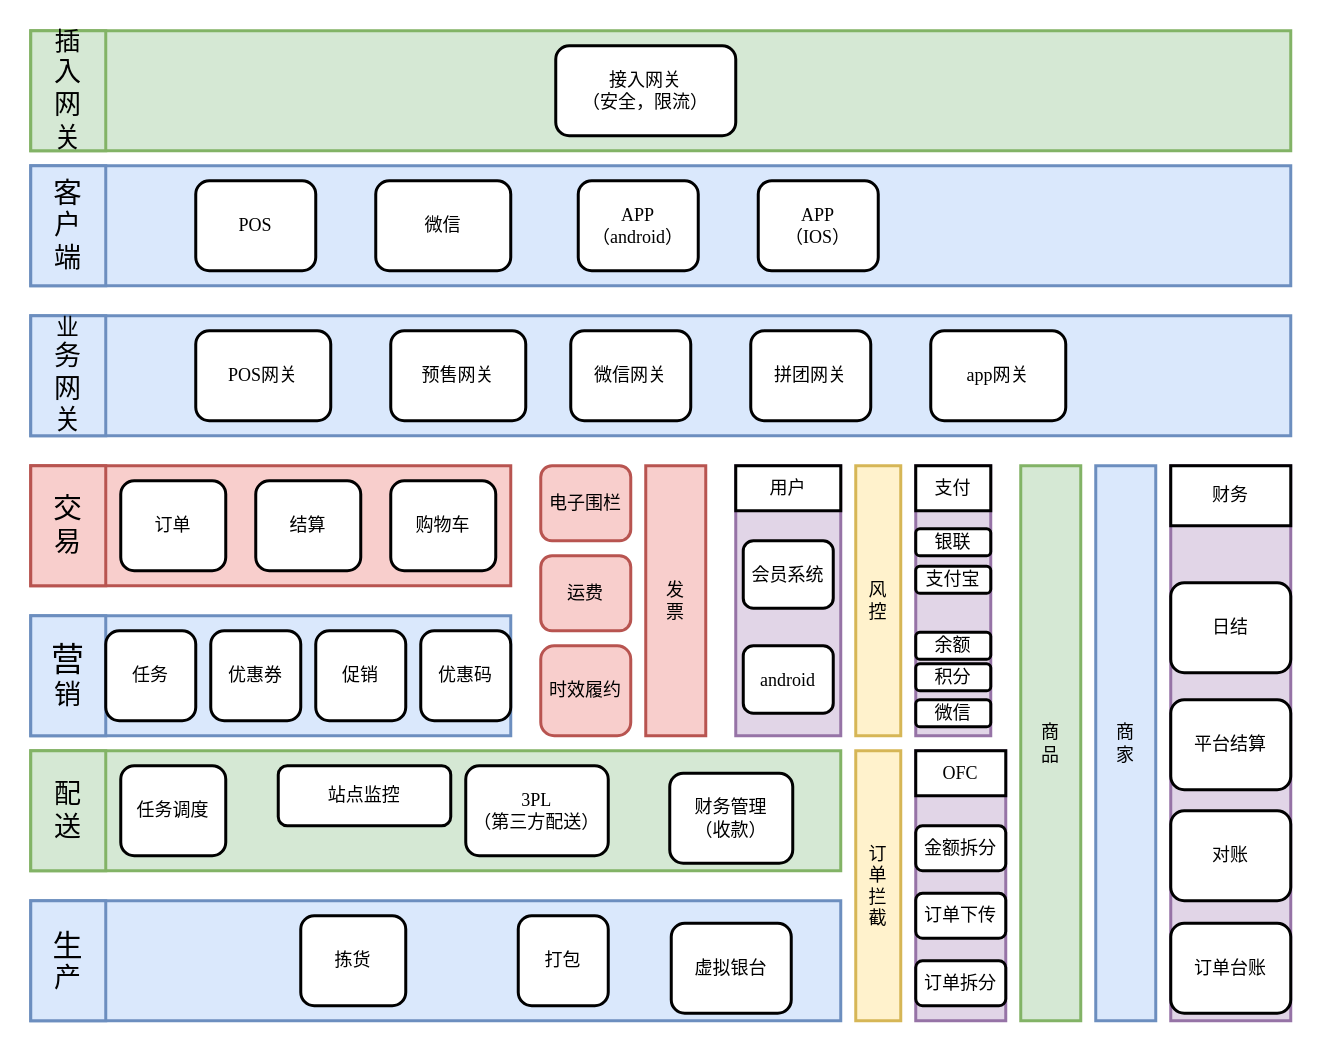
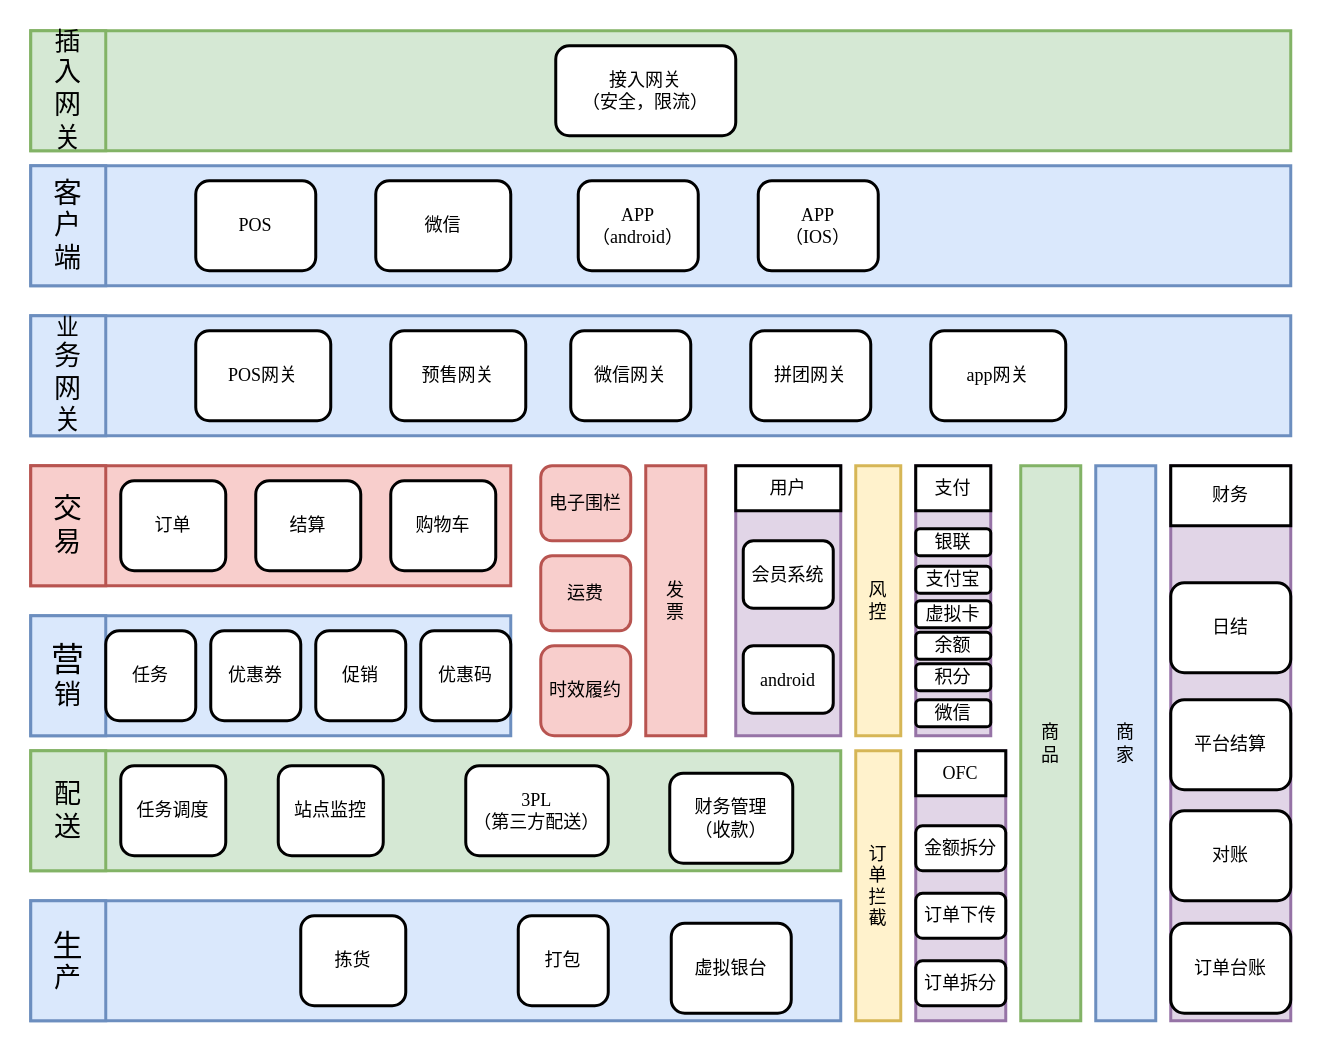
  <mxCell id="0" />
  <mxCell id="1" parent="0" />
  <mxCell id="2" value="" style="rounded=0;whiteSpace=wrap;html=1;strokeWidth=2;fillColor=#dae8fc;strokeColor=#6c8ebf;fontFamily=Comic Sans MS;" vertex="1" parent="1"><mxGeometry x="20" y="110" width="840" height="80" as="geometry" /></mxCell>
  <mxCell id="3" value="&lt;font style=&quot;font-size: 19px&quot;&gt;客&lt;/font&gt;&lt;div&gt;&lt;font size=&quot;4&quot;&gt;户&lt;/font&gt;&lt;/div&gt;&lt;div&gt;&lt;font size=&quot;4&quot;&gt;端&lt;/font&gt;&lt;/div&gt;" style="rounded=0;whiteSpace=wrap;html=1;strokeWidth=2;fillColor=#dae8fc;strokeColor=#6c8ebf;fontFamily=Comic Sans MS;" vertex="1" parent="1"><mxGeometry x="20" y="110" width="50" height="80" as="geometry" /></mxCell>
  <mxCell id="4" value="POS" style="rounded=1;whiteSpace=wrap;html=1;strokeWidth=2;fontFamily=Comic Sans MS;" vertex="1" parent="1"><mxGeometry x="130" y="120" width="80" height="60" as="geometry" /></mxCell>
  <mxCell id="5" value="微信" style="rounded=1;whiteSpace=wrap;html=1;strokeWidth=2;fontFamily=Comic Sans MS;" vertex="1" parent="1"><mxGeometry x="250" y="120" width="90" height="60" as="geometry" /></mxCell>
  <mxCell id="6" value="APP&lt;div&gt;（android）&lt;/div&gt;" style="rounded=1;whiteSpace=wrap;html=1;strokeWidth=2;fontFamily=Comic Sans MS;" vertex="1" parent="1"><mxGeometry x="385" y="120" width="80" height="60" as="geometry" /></mxCell>
  <mxCell id="7" value="APP&lt;div&gt;（IOS）&lt;/div&gt;" style="rounded=1;whiteSpace=wrap;html=1;strokeWidth=2;fontFamily=Comic Sans MS;" vertex="1" parent="1"><mxGeometry x="505" y="120" width="80" height="60" as="geometry" /></mxCell>
  <mxCell id="8" value="" style="rounded=0;whiteSpace=wrap;html=1;strokeWidth=2;fillColor=#dae8fc;strokeColor=#6c8ebf;fontFamily=Comic Sans MS;" vertex="1" parent="1"><mxGeometry x="20" y="210" width="840" height="80" as="geometry" /></mxCell>
  <mxCell id="9" value="&lt;font style=&quot;font-size: 15px&quot;&gt;业&lt;/font&gt;&lt;div&gt;&lt;font size=&quot;4&quot;&gt;务&lt;/font&gt;&lt;/div&gt;&lt;div&gt;&lt;font size=&quot;4&quot;&gt;网&lt;/font&gt;&lt;/div&gt;&lt;div&gt;&lt;font size=&quot;4&quot;&gt;关&lt;/font&gt;&lt;/div&gt;" style="rounded=0;whiteSpace=wrap;html=1;strokeWidth=2;fillColor=#dae8fc;strokeColor=#6c8ebf;fontFamily=Comic Sans MS;" vertex="1" parent="1"><mxGeometry x="20" y="210" width="50" height="80" as="geometry" /></mxCell>
  <mxCell id="10" value="POS网关" style="rounded=1;whiteSpace=wrap;html=1;strokeWidth=2;fontFamily=Comic Sans MS;" vertex="1" parent="1"><mxGeometry x="130" y="220" width="90" height="60" as="geometry" /></mxCell>
  <mxCell id="11" value="预售网关" style="rounded=1;whiteSpace=wrap;html=1;strokeWidth=2;fontFamily=Comic Sans MS;" vertex="1" parent="1"><mxGeometry x="260" y="220" width="90" height="60" as="geometry" /></mxCell>
  <mxCell id="12" value="微信网关" style="rounded=1;whiteSpace=wrap;html=1;strokeWidth=2;fontFamily=Comic Sans MS;" vertex="1" parent="1"><mxGeometry x="380" y="220" width="80" height="60" as="geometry" /></mxCell>
  <mxCell id="13" value="拼团网关" style="rounded=1;whiteSpace=wrap;html=1;strokeWidth=2;fontFamily=Comic Sans MS;" vertex="1" parent="1"><mxGeometry x="500" y="220" width="80" height="60" as="geometry" /></mxCell>
  <mxCell id="14" value="app网关" style="rounded=1;whiteSpace=wrap;html=1;strokeWidth=2;fontFamily=Comic Sans MS;" vertex="1" parent="1"><mxGeometry x="620" y="220" width="90" height="60" as="geometry" /></mxCell>
  <mxCell id="15" value="" style="rounded=0;whiteSpace=wrap;html=1;strokeWidth=2;fillColor=#f8cecc;strokeColor=#b85450;fontFamily=Comic Sans MS;" vertex="1" parent="1"><mxGeometry x="20" y="310" width="320" height="80" as="geometry" /></mxCell>
  <mxCell id="16" value="&lt;font style=&quot;font-size: 19px&quot;&gt;交&lt;/font&gt;&lt;div&gt;&lt;font size=&quot;4&quot;&gt;易&lt;/font&gt;&lt;/div&gt;" style="rounded=0;whiteSpace=wrap;html=1;strokeWidth=2;fillColor=#f8cecc;strokeColor=#b85450;fontFamily=Comic Sans MS;" vertex="1" parent="1"><mxGeometry x="20" y="310" width="50" height="80" as="geometry" /></mxCell>
  <mxCell id="17" value="订单" style="rounded=1;whiteSpace=wrap;html=1;strokeWidth=2;fontFamily=Comic Sans MS;" vertex="1" parent="1"><mxGeometry x="80" y="320" width="70" height="60" as="geometry" /></mxCell>
  <mxCell id="18" value="结算" style="rounded=1;whiteSpace=wrap;html=1;strokeWidth=2;fontFamily=Comic Sans MS;" vertex="1" parent="1"><mxGeometry x="170" y="320" width="70" height="60" as="geometry" /></mxCell>
  <mxCell id="19" value="购物车" style="rounded=1;whiteSpace=wrap;html=1;strokeWidth=2;fontFamily=Comic Sans MS;" vertex="1" parent="1"><mxGeometry x="260" y="320" width="70" height="60" as="geometry" /></mxCell>
  <mxCell id="20" value="" style="rounded=0;whiteSpace=wrap;html=1;strokeWidth=2;fillColor=#dae8fc;strokeColor=#6c8ebf;fontFamily=Comic Sans MS;" vertex="1" parent="1"><mxGeometry x="20" y="410" width="320" height="80" as="geometry" /></mxCell>
  <mxCell id="21" value="&lt;font style=&quot;font-size: 22px&quot;&gt;营&lt;/font&gt;&lt;div&gt;&lt;font size=&quot;4&quot;&gt;销&lt;/font&gt;&lt;/div&gt;" style="rounded=0;whiteSpace=wrap;html=1;strokeWidth=2;fillColor=#dae8fc;strokeColor=#6c8ebf;fontFamily=Comic Sans MS;" vertex="1" parent="1"><mxGeometry x="20" y="410" width="50" height="80" as="geometry" /></mxCell>
  <mxCell id="22" value="任务" style="rounded=1;whiteSpace=wrap;html=1;strokeWidth=2;fontFamily=Comic Sans MS;" vertex="1" parent="1"><mxGeometry x="70" y="420" width="60" height="60" as="geometry" /></mxCell>
  <mxCell id="23" value="优惠券" style="rounded=1;whiteSpace=wrap;html=1;strokeWidth=2;fontFamily=Comic Sans MS;" vertex="1" parent="1"><mxGeometry x="140" y="420" width="60" height="60" as="geometry" /></mxCell>
  <mxCell id="24" value="促销" style="rounded=1;whiteSpace=wrap;html=1;strokeWidth=2;fontFamily=Comic Sans MS;" vertex="1" parent="1"><mxGeometry x="210" y="420" width="60" height="60" as="geometry" /></mxCell>
  <mxCell id="25" value="优惠码" style="rounded=1;whiteSpace=wrap;html=1;strokeWidth=2;fontFamily=Comic Sans MS;" vertex="1" parent="1"><mxGeometry x="280" y="420" width="60" height="60" as="geometry" /></mxCell>
  <mxCell id="26" value="电子围栏" style="rounded=1;whiteSpace=wrap;html=1;strokeWidth=2;fillColor=#f8cecc;strokeColor=#b85450;fontFamily=Comic Sans MS;" vertex="1" parent="1"><mxGeometry x="360" y="310" width="60" height="50" as="geometry" /></mxCell>
  <mxCell id="27" value="运费" style="rounded=1;whiteSpace=wrap;html=1;strokeWidth=2;fillColor=#f8cecc;strokeColor=#b85450;fontFamily=Comic Sans MS;" vertex="1" parent="1"><mxGeometry x="360" y="370" width="60" height="50" as="geometry" /></mxCell>
  <mxCell id="28" value="时效履约" style="rounded=1;whiteSpace=wrap;html=1;strokeWidth=2;fillColor=#f8cecc;strokeColor=#b85450;direction=south;fontFamily=Comic Sans MS;" vertex="1" parent="1"><mxGeometry x="360" y="430" width="60" height="60" as="geometry" /></mxCell>
  <mxCell id="29" value="发&lt;div&gt;票&lt;/div&gt;" style="rounded=0;whiteSpace=wrap;html=1;strokeWidth=2;fillColor=#f8cecc;strokeColor=#b85450;fontFamily=Comic Sans MS;" vertex="1" parent="1"><mxGeometry x="430" y="310" width="40" height="180" as="geometry" /></mxCell>
  <mxCell id="30" value="" style="rounded=0;whiteSpace=wrap;html=1;strokeWidth=2;fillColor=#e1d5e7;strokeColor=#9673a6;fontFamily=Comic Sans MS;" vertex="1" parent="1"><mxGeometry x="490" y="310" width="70" height="180" as="geometry" /></mxCell>
  <mxCell id="31" value="用户" style="rounded=0;whiteSpace=wrap;html=1;strokeWidth=2;fontFamily=Comic Sans MS;" vertex="1" parent="1"><mxGeometry x="490" y="310" width="70" height="30" as="geometry" /></mxCell>
  <mxCell id="32" value="会员系统" style="rounded=1;whiteSpace=wrap;html=1;strokeWidth=2;fontFamily=Comic Sans MS;" vertex="1" parent="1"><mxGeometry x="495" y="360" width="60" height="45" as="geometry" /></mxCell>
  <mxCell id="33" value="android" style="rounded=1;whiteSpace=wrap;html=1;strokeWidth=2;fontFamily=Comic Sans MS;" vertex="1" parent="1"><mxGeometry x="495" y="430" width="60" height="45" as="geometry" /></mxCell>
  <mxCell id="34" value="风&lt;div&gt;控&lt;/div&gt;" style="rounded=0;whiteSpace=wrap;html=1;strokeWidth=2;fillColor=#fff2cc;strokeColor=#d6b656;fontFamily=Comic Sans MS;" vertex="1" parent="1"><mxGeometry x="570" y="310" width="30" height="180" as="geometry" /></mxCell>
  <mxCell id="35" value="" style="rounded=0;whiteSpace=wrap;html=1;strokeWidth=2;fillColor=#e1d5e7;strokeColor=#9673a6;fontFamily=Comic Sans MS;" vertex="1" parent="1"><mxGeometry x="610" y="310" width="50" height="180" as="geometry" /></mxCell>
  <mxCell id="36" value="支付" style="rounded=0;whiteSpace=wrap;html=1;strokeWidth=2;fontFamily=Comic Sans MS;" vertex="1" parent="1"><mxGeometry x="610" y="310" width="50" height="30" as="geometry" /></mxCell>
  <mxCell id="37" value="银联" style="rounded=1;whiteSpace=wrap;html=1;strokeWidth=2;fontFamily=Comic Sans MS;" vertex="1" parent="1"><mxGeometry x="610" y="352" width="50" height="18" as="geometry" /></mxCell>
  <mxCell id="38" value="微信" style="rounded=1;whiteSpace=wrap;html=1;strokeWidth=2;fontFamily=Comic Sans MS;" vertex="1" parent="1"><mxGeometry x="610" y="466" width="50" height="18" as="geometry" /></mxCell>
  <mxCell id="39" value="支付宝" style="rounded=1;whiteSpace=wrap;html=1;strokeWidth=2;fontFamily=Comic Sans MS;" vertex="1" parent="1"><mxGeometry x="610" y="377" width="50" height="18" as="geometry" /></mxCell>
+ <mxCell id="40" value="虚拟卡" style="rounded=1;whiteSpace=wrap;html=1;strokeWidth=2;fontFamily=Comic Sans MS;" vertex="1" parent="1"><mxGeometry x="610" y="400" width="50" height="18" as="geometry" /></mxCell>
  <mxCell id="41" value="积分" style="rounded=1;whiteSpace=wrap;html=1;strokeWidth=2;fontFamily=Comic Sans MS;" vertex="1" parent="1"><mxGeometry x="610" y="442" width="50" height="18" as="geometry" /></mxCell>
  <mxCell id="42" value="余额" style="rounded=1;whiteSpace=wrap;html=1;strokeWidth=2;fontFamily=Comic Sans MS;" vertex="1" parent="1"><mxGeometry x="610" y="421" width="50" height="18" as="geometry" /></mxCell>
  <mxCell id="43" value="" style="rounded=0;whiteSpace=wrap;html=1;strokeWidth=2;fillColor=#dae8fc;strokeColor=#6c8ebf;fontFamily=Comic Sans MS;" vertex="1" parent="1"><mxGeometry x="20" y="600" width="540" height="80" as="geometry" /></mxCell>
  <mxCell id="44" value="" style="rounded=0;whiteSpace=wrap;html=1;strokeWidth=2;fillColor=#d5e8d4;strokeColor=#82b366;fontFamily=Comic Sans MS;" vertex="1" parent="1"><mxGeometry x="20" y="500" width="540" height="80" as="geometry" /></mxCell>
  <mxCell id="45" value="&lt;font style=&quot;font-size: 20px&quot;&gt;生&lt;/font&gt;&lt;div&gt;&lt;font size=&quot;4&quot;&gt;产&lt;/font&gt;&lt;/div&gt;" style="rounded=0;whiteSpace=wrap;html=1;strokeWidth=2;fillColor=#dae8fc;strokeColor=#6c8ebf;fontFamily=Comic Sans MS;" vertex="1" parent="1"><mxGeometry x="20" y="600" width="50" height="80" as="geometry" /></mxCell>
  <mxCell id="46" value="&lt;font style=&quot;font-size: 18px&quot;&gt;配&lt;/font&gt;&lt;div&gt;&lt;font size=&quot;4&quot;&gt;送&lt;/font&gt;&lt;/div&gt;" style="rounded=0;whiteSpace=wrap;html=1;strokeWidth=2;fillColor=#d5e8d4;strokeColor=#82b366;fontFamily=Comic Sans MS;" vertex="1" parent="1"><mxGeometry x="20" y="500" width="50" height="80" as="geometry" /></mxCell>
  <mxCell id="47" value="拣货" style="rounded=1;whiteSpace=wrap;html=1;strokeWidth=2;fontFamily=Comic Sans MS;" vertex="1" parent="1"><mxGeometry x="200" y="610" width="70" height="60" as="geometry" /></mxCell>
  <mxCell id="48" value="打包" style="rounded=1;whiteSpace=wrap;html=1;strokeWidth=2;fontFamily=Comic Sans MS;" vertex="1" parent="1"><mxGeometry x="345" y="610" width="60" height="60" as="geometry" /></mxCell>
  <mxCell id="49" value="虚拟银台" style="rounded=1;whiteSpace=wrap;html=1;strokeWidth=2;fontFamily=Comic Sans MS;" vertex="1" parent="1"><mxGeometry x="447" y="615" width="80" height="60" as="geometry" /></mxCell>
  <mxCell id="50" value="任务调度" style="rounded=1;whiteSpace=wrap;html=1;strokeWidth=2;fontFamily=Comic Sans MS;" vertex="1" parent="1"><mxGeometry x="80" y="510" width="70" height="60" as="geometry" /></mxCell>
- <mxCell id="51" value="站点监控" style="rounded=1;whiteSpace=wrap;html=1;strokeWidth=2;fontFamily=Comic Sans MS;" vertex="1" parent="1"><mxGeometry x="185" y="510" width="115" height="40" as="geometry" /></mxCell>
+ <mxCell id="51" value="站点监控" style="rounded=1;whiteSpace=wrap;html=1;strokeWidth=2;fontFamily=Comic Sans MS;" vertex="1" parent="1"><mxGeometry x="185" y="510" width="70" height="60" as="geometry" /></mxCell>
  <mxCell id="52" value="3PL&lt;div&gt;（第三方配送）&lt;/div&gt;" style="rounded=1;whiteSpace=wrap;html=1;strokeWidth=2;fontFamily=Comic Sans MS;" vertex="1" parent="1"><mxGeometry x="310" y="510" width="95" height="60" as="geometry" /></mxCell>
  <mxCell id="53" value="财务管理&lt;div&gt;（收款）&lt;/div&gt;" style="rounded=1;whiteSpace=wrap;html=1;strokeWidth=2;fontFamily=Comic Sans MS;" vertex="1" parent="1"><mxGeometry x="446" y="515" width="82" height="60" as="geometry" /></mxCell>
  <mxCell id="54" value="订&lt;div&gt;单&lt;/div&gt;&lt;div&gt;拦&lt;/div&gt;&lt;div&gt;截&lt;/div&gt;" style="rounded=0;whiteSpace=wrap;html=1;strokeWidth=2;fillColor=#fff2cc;strokeColor=#d6b656;fontFamily=Comic Sans MS;" vertex="1" parent="1"><mxGeometry x="570" y="500" width="30" height="180" as="geometry" /></mxCell>
  <mxCell id="55" value="" style="rounded=0;whiteSpace=wrap;html=1;strokeWidth=2;fillColor=#e1d5e7;strokeColor=#9673a6;fontFamily=Comic Sans MS;" vertex="1" parent="1"><mxGeometry x="610" y="500" width="60" height="180" as="geometry" /></mxCell>
  <mxCell id="56" value="OFC" style="rounded=0;whiteSpace=wrap;html=1;strokeWidth=2;fontFamily=Comic Sans MS;" vertex="1" parent="1"><mxGeometry x="610" y="500" width="60" height="30" as="geometry" /></mxCell>
  <mxCell id="57" value="金额拆分" style="rounded=1;whiteSpace=wrap;html=1;strokeWidth=2;fontFamily=Comic Sans MS;" vertex="1" parent="1"><mxGeometry x="610" y="550" width="60" height="30" as="geometry" /></mxCell>
  <mxCell id="58" value="订单下传" style="rounded=1;whiteSpace=wrap;html=1;strokeWidth=2;fontFamily=Comic Sans MS;" vertex="1" parent="1"><mxGeometry x="610" y="595" width="60" height="30" as="geometry" /></mxCell>
  <mxCell id="59" value="订单拆分" style="rounded=1;whiteSpace=wrap;html=1;strokeWidth=2;fontFamily=Comic Sans MS;" vertex="1" parent="1"><mxGeometry x="610" y="640" width="60" height="30" as="geometry" /></mxCell>
  <mxCell id="60" value="商&lt;div&gt;品&lt;/div&gt;" style="rounded=0;whiteSpace=wrap;html=1;strokeWidth=2;fillColor=#d5e8d4;strokeColor=#82b366;fontFamily=Comic Sans MS;" vertex="1" parent="1"><mxGeometry x="680" y="310" width="40" height="370" as="geometry" /></mxCell>
  <mxCell id="61" value="商&lt;div&gt;家&lt;/div&gt;" style="rounded=0;whiteSpace=wrap;html=1;strokeWidth=2;fillColor=#dae8fc;strokeColor=#6c8ebf;fontFamily=Comic Sans MS;" vertex="1" parent="1"><mxGeometry x="730" y="310" width="40" height="370" as="geometry" /></mxCell>
  <mxCell id="62" value="" style="rounded=0;whiteSpace=wrap;html=1;strokeWidth=2;fillColor=#e1d5e7;strokeColor=#9673a6;fontFamily=Comic Sans MS;" vertex="1" parent="1"><mxGeometry x="780" y="310" width="80" height="370" as="geometry" /></mxCell>
  <mxCell id="63" value="财务" style="rounded=0;whiteSpace=wrap;html=1;strokeWidth=2;fontFamily=Comic Sans MS;" vertex="1" parent="1"><mxGeometry x="780" y="310" width="80" height="40" as="geometry" /></mxCell>
  <mxCell id="64" value="日结" style="rounded=1;whiteSpace=wrap;html=1;strokeWidth=2;fontFamily=Comic Sans MS;" vertex="1" parent="1"><mxGeometry x="780" y="388" width="80" height="60" as="geometry" /></mxCell>
  <mxCell id="65" value="平台结算" style="rounded=1;whiteSpace=wrap;html=1;strokeWidth=2;fontFamily=Comic Sans MS;" vertex="1" parent="1"><mxGeometry x="780" y="466" width="80" height="60" as="geometry" /></mxCell>
  <mxCell id="66" value="对账" style="rounded=1;whiteSpace=wrap;html=1;strokeWidth=2;fontFamily=Comic Sans MS;" vertex="1" parent="1"><mxGeometry x="780" y="540" width="80" height="60" as="geometry" /></mxCell>
  <mxCell id="67" value="订单台账" style="rounded=1;whiteSpace=wrap;html=1;strokeWidth=2;fontFamily=Comic Sans MS;" vertex="1" parent="1"><mxGeometry x="780" y="615" width="80" height="60" as="geometry" /></mxCell>
  <mxCell id="68" value="" style="rounded=0;whiteSpace=wrap;html=1;strokeWidth=2;fillColor=#d5e8d4;strokeColor=#82b366;fontFamily=Comic Sans MS;" vertex="1" parent="1"><mxGeometry x="20" y="20" width="840" height="80" as="geometry" /></mxCell>
  <mxCell id="69" value="接入网关&lt;div&gt;（安全，限流）&lt;/div&gt;" style="rounded=1;whiteSpace=wrap;html=1;strokeWidth=2;fontFamily=Comic Sans MS;" vertex="1" parent="1"><mxGeometry x="370" width="120" height="60" as="geometry" y="30" /></mxCell>
  <mxCell id="70" value="&lt;font style=&quot;font-size: 17px&quot;&gt;插&lt;/font&gt;&lt;div&gt;&lt;font size=&quot;4&quot;&gt;入&lt;/font&gt;&lt;/div&gt;&lt;div&gt;&lt;font size=&quot;4&quot;&gt;网&lt;/font&gt;&lt;/div&gt;&lt;div&gt;&lt;font size=&quot;4&quot;&gt;关&lt;/font&gt;&lt;/div&gt;" style="rounded=0;whiteSpace=wrap;html=1;strokeWidth=2;fillColor=#d5e8d4;strokeColor=#82b366;fontFamily=Comic Sans MS;" vertex="1" parent="1"><mxGeometry x="20" y="20" width="50" height="80" as="geometry" /></mxCell>
